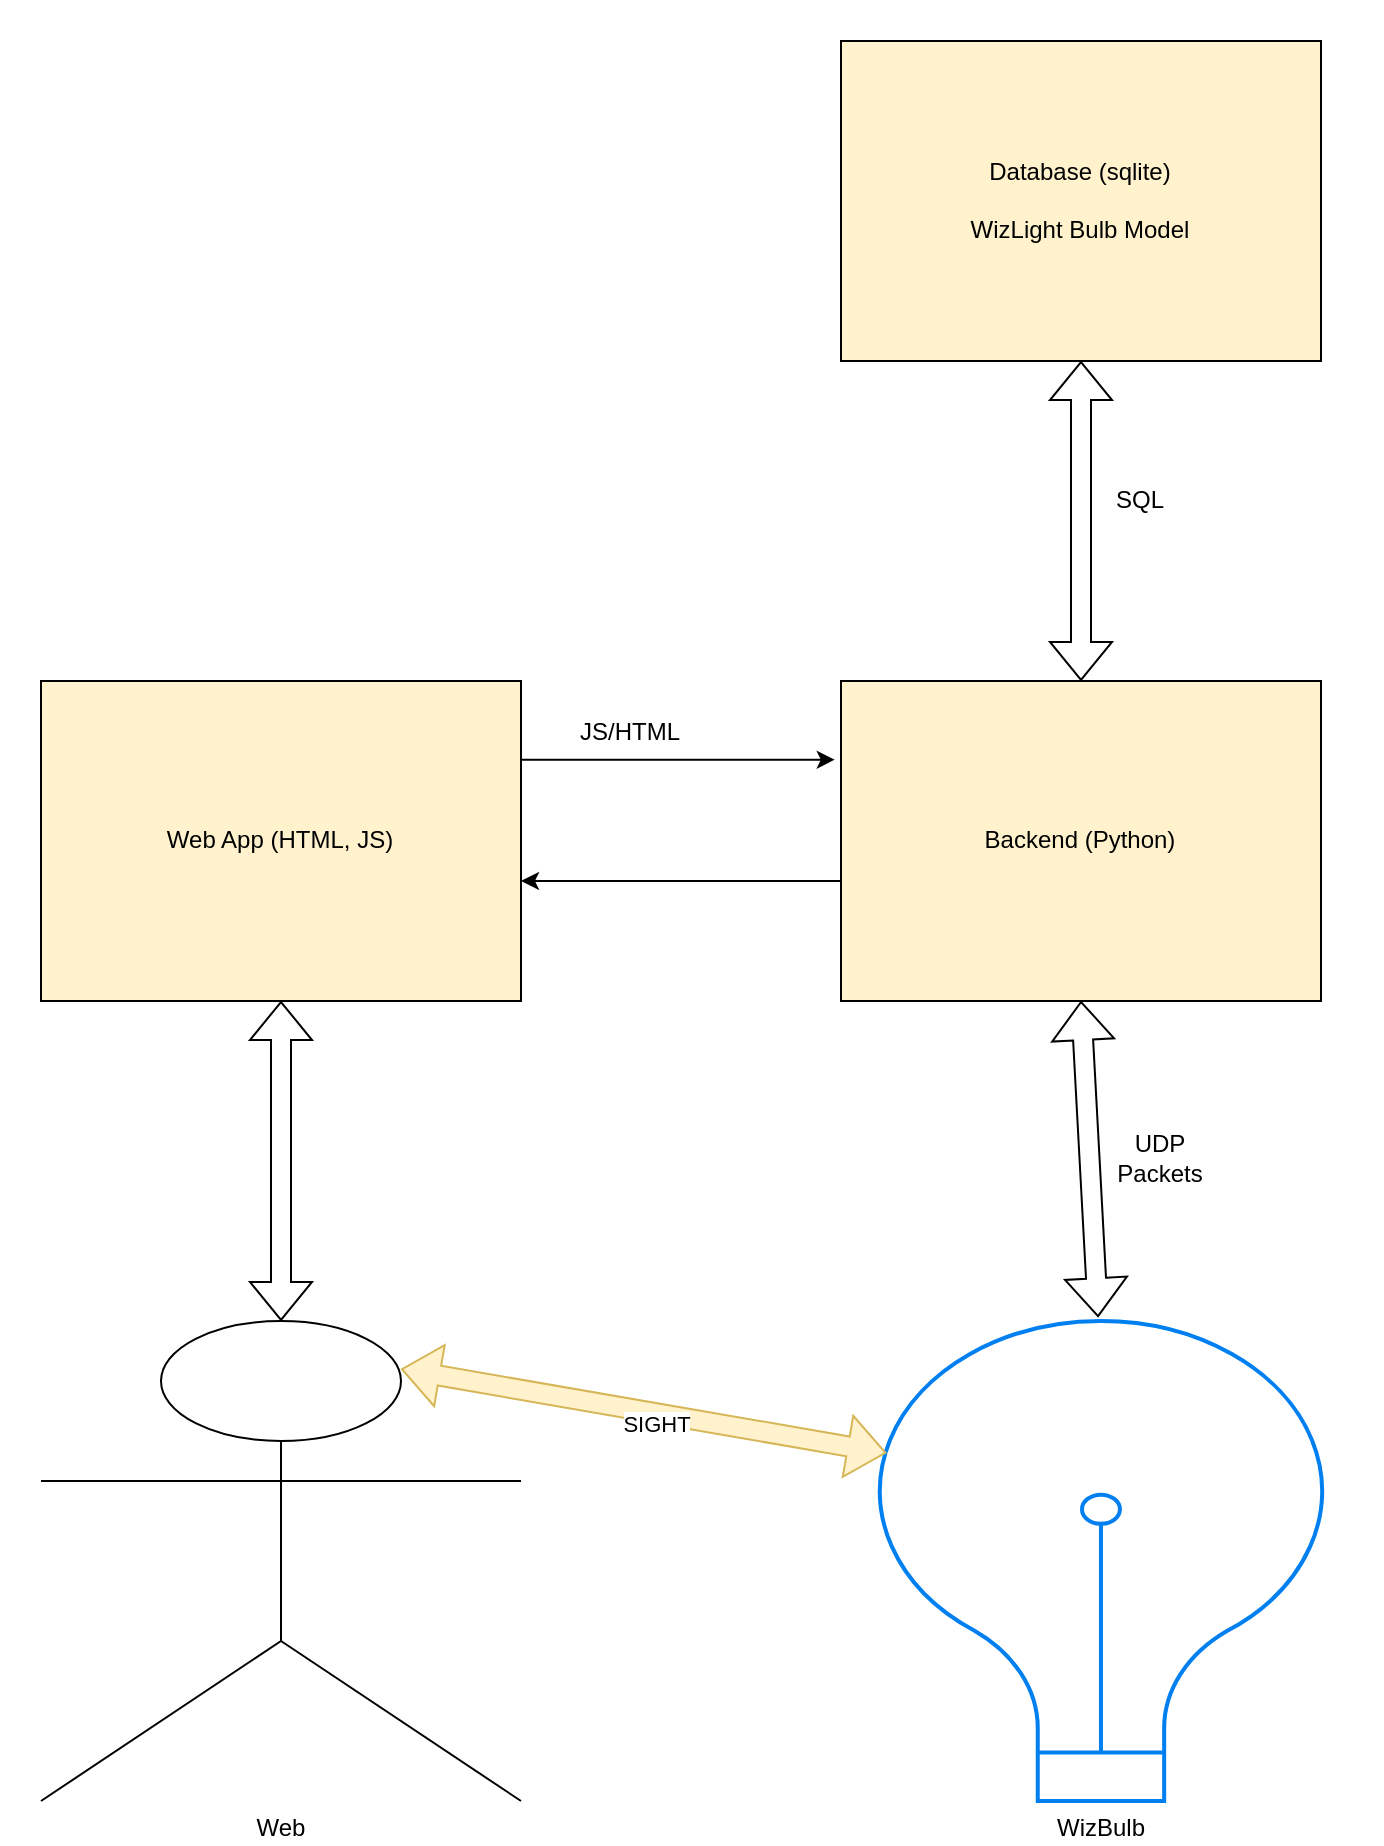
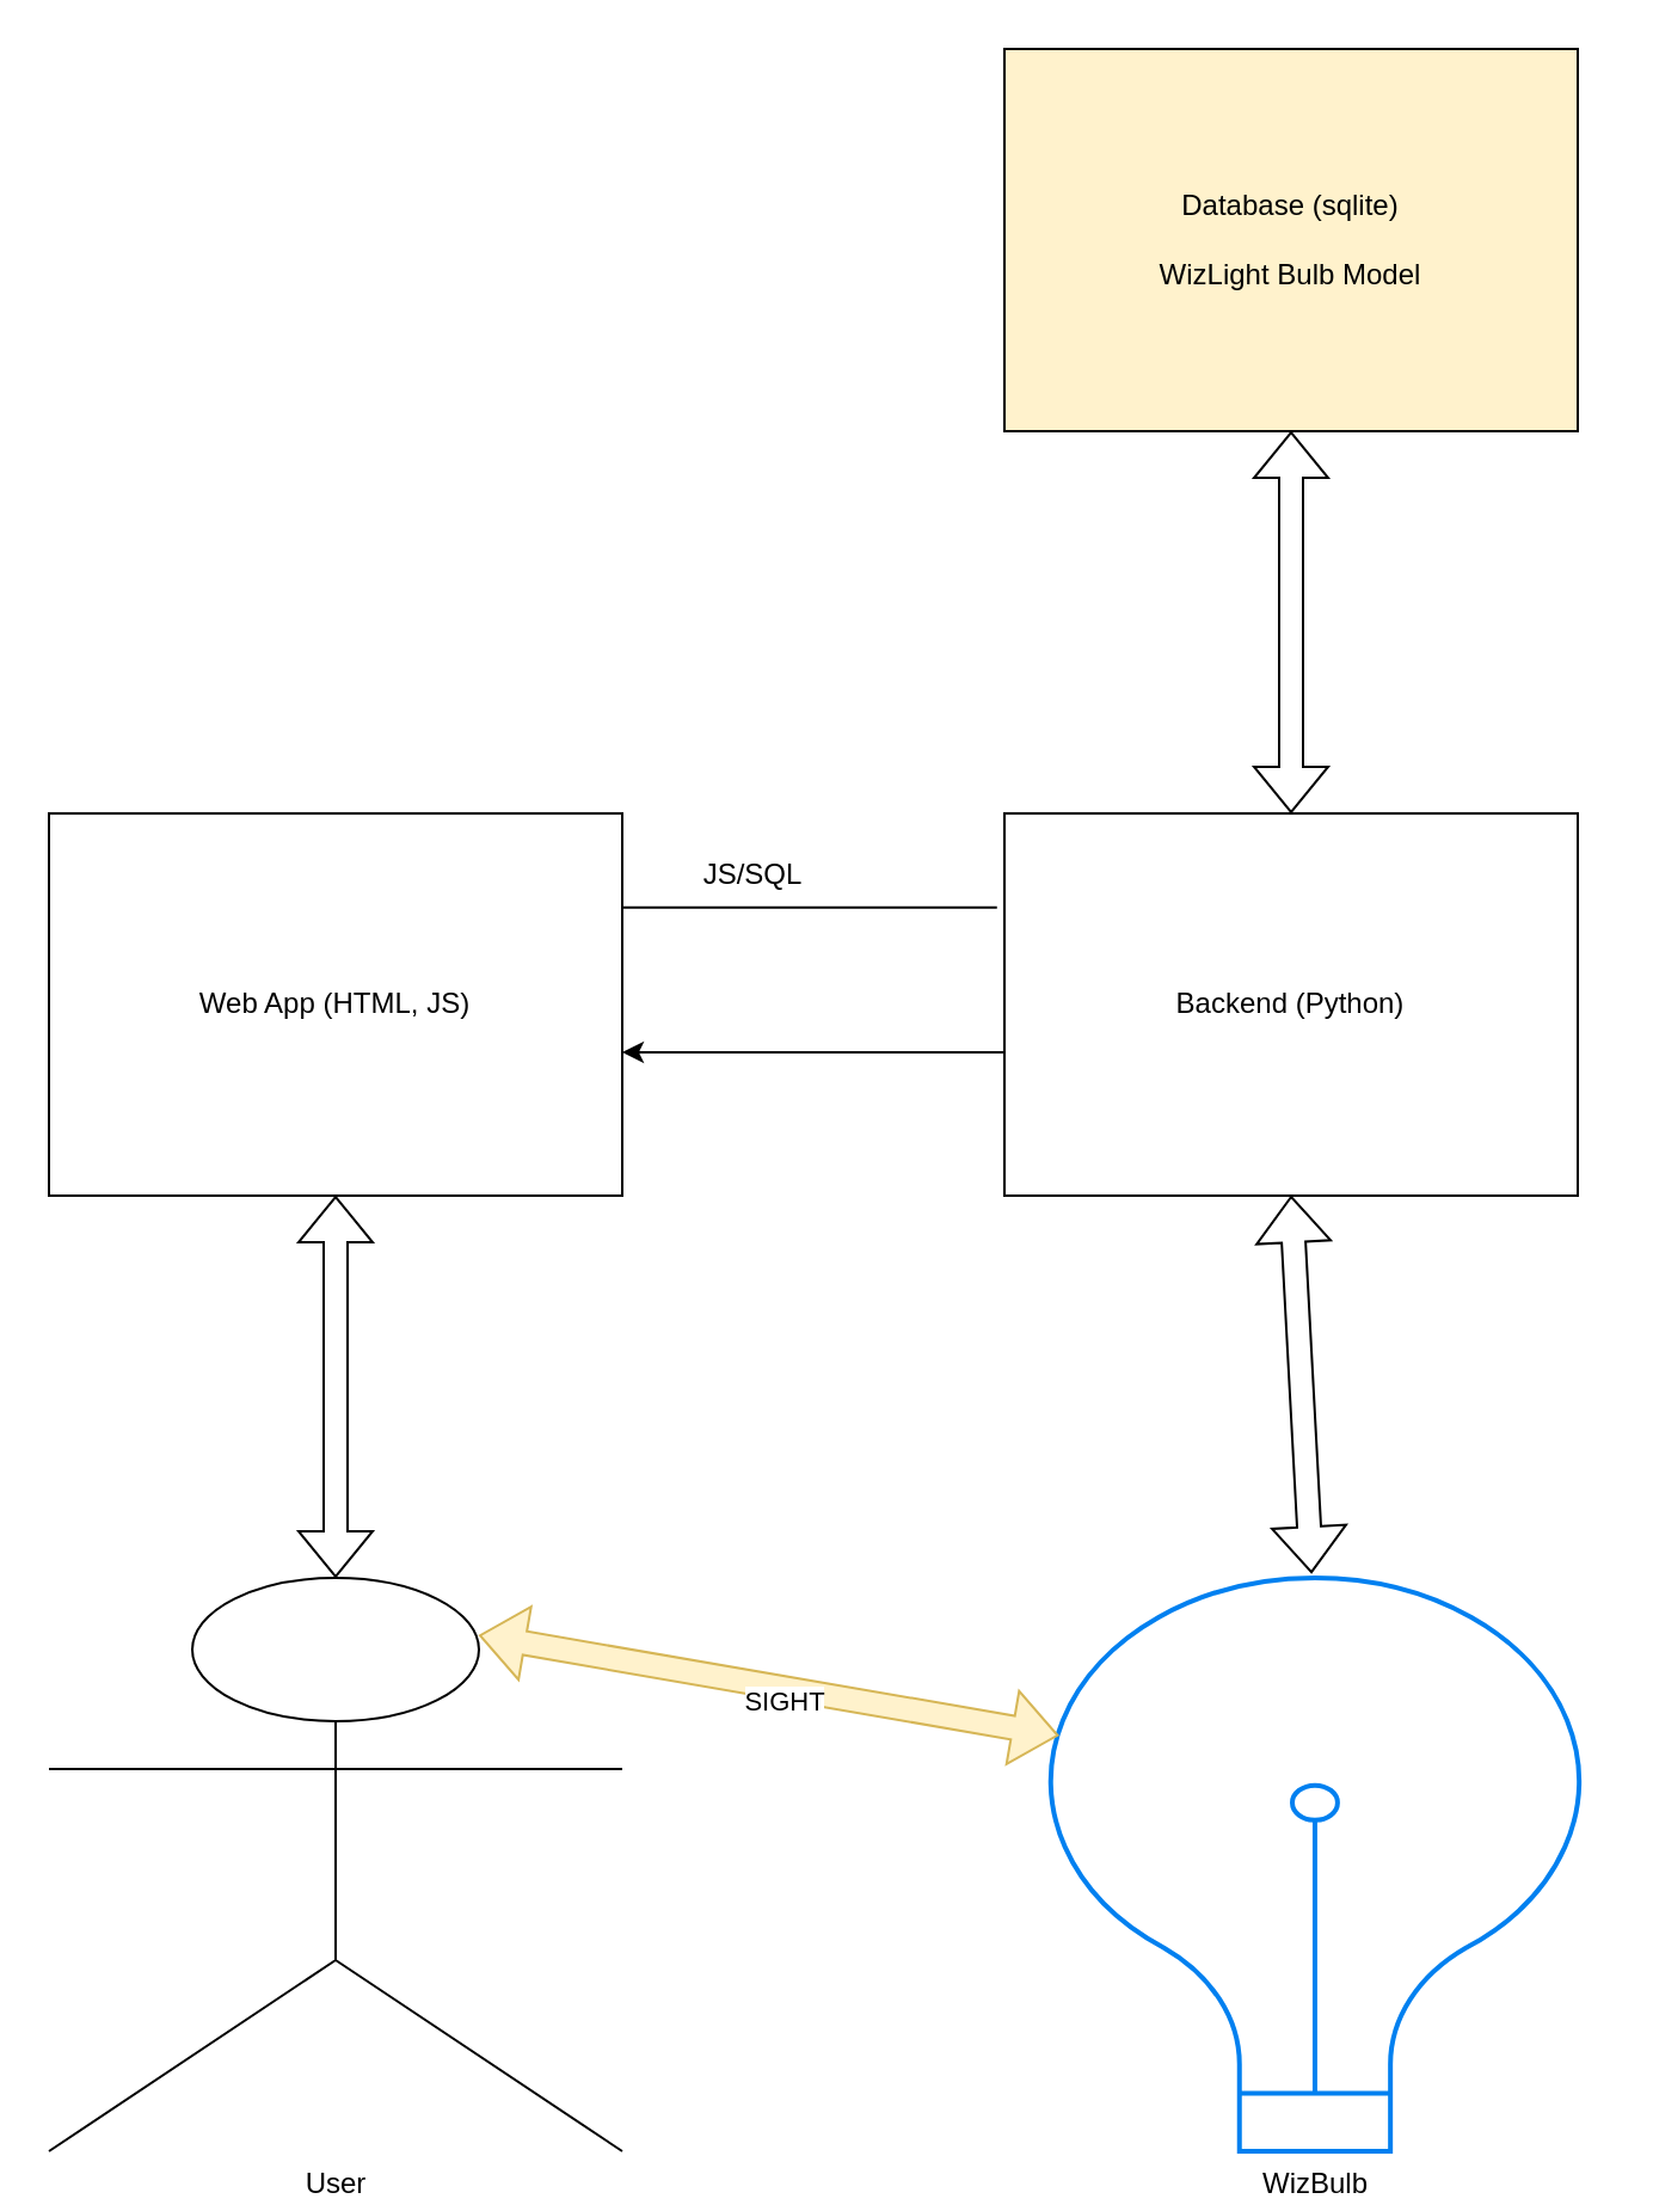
  <mxCell id="0" />
  <mxCell id="1" parent="0" />
- <mxCell id="2" value="Web App (HTML, JS)" style="rounded=0;whiteSpace=wrap;html=1;fillColor=#fff2cc;" parent="1" vertex="1"><mxGeometry x="20" y="340" width="240" height="160" as="geometry" /></mxCell>
+ <mxCell id="2" value="Web App (HTML, JS)" style="rounded=0;whiteSpace=wrap;html=1;" parent="1" vertex="1"><mxGeometry x="20" y="340" width="240" height="160" as="geometry" /></mxCell>
  <mxCell id="3" style="edgeStyle=orthogonalEdgeStyle;rounded=0;orthogonalLoop=1;jettySize=auto;html=1;" parent="1" source="4" edge="1"><mxGeometry relative="1" as="geometry"><mxPoint x="260" y="440" as="targetPoint" /><Array as="points"><mxPoint x="260" y="440" /></Array></mxGeometry></mxCell>
- <mxCell id="4" value="Backend (Python)" style="rounded=0;whiteSpace=wrap;html=1;fillColor=#fff2cc;" parent="1" vertex="1"><mxGeometry x="420" y="340" width="240" height="160" as="geometry" /></mxCell>
+ <mxCell id="4" value="Backend (Python)" style="rounded=0;whiteSpace=wrap;html=1;" parent="1" vertex="1"><mxGeometry x="420" y="340" width="240" height="160" as="geometry" /></mxCell>
  <mxCell id="5" value="Database (sqlite)&lt;div&gt;&lt;br&gt;&lt;/div&gt;&lt;div&gt;WizLight Bulb Model&lt;/div&gt;" style="rounded=0;whiteSpace=wrap;html=1;fillColor=#fff2cc;" parent="1" vertex="1"><mxGeometry x="420" y="20" width="240" height="160" as="geometry" /></mxCell>
- <mxCell id="6" value="&lt;div&gt;Web&lt;/div&gt;" style="shape=umlActor;verticalLabelPosition=bottom;verticalAlign=top;html=1;outlineConnect=0;" parent="1" vertex="1"><mxGeometry x="20" y="660" width="240" height="240" as="geometry" /></mxCell>
+ <mxCell id="6" value="&lt;div&gt;User&lt;/div&gt;" style="shape=umlActor;verticalLabelPosition=bottom;verticalAlign=top;html=1;outlineConnect=0;" parent="1" vertex="1"><mxGeometry x="20" y="660" width="240" height="240" as="geometry" /></mxCell>
  <mxCell id="7" value="&lt;div&gt;WizBulb&lt;/div&gt;" style="html=1;verticalLabelPosition=bottom;align=center;labelBackgroundColor=#ffffff;verticalAlign=top;strokeWidth=2;strokeColor=#0080F0;shadow=0;dashed=0;shape=mxgraph.ios7.icons.lightbulb;" parent="1" vertex="1"><mxGeometry x="430" y="660" width="240" height="240" as="geometry" /></mxCell>
  <mxCell id="8" value="" style="shape=flexArrow;endArrow=classic;startArrow=classic;html=1;rounded=0;entryX=0.5;entryY=1;entryDx=0;entryDy=0;exitX=0.5;exitY=0;exitDx=0;exitDy=0;exitPerimeter=0;" parent="1" source="6" target="2" edge="1"><mxGeometry width="100" height="100" relative="1" as="geometry"><mxPoint x="90" y="620" as="sourcePoint" /><mxPoint x="190" y="520" as="targetPoint" /></mxGeometry></mxCell>
  <mxCell id="9" value="" style="shape=flexArrow;endArrow=classic;startArrow=classic;html=1;rounded=0;exitX=0.75;exitY=0.1;exitDx=0;exitDy=0;exitPerimeter=0;entryX=0.053;entryY=0.275;entryDx=0;entryDy=0;entryPerimeter=0;fillColor=#fff2cc;strokeColor=#d6b656;" parent="1" source="6" target="7" edge="1"><mxGeometry width="100" height="100" relative="1" as="geometry"><mxPoint x="290" y="780" as="sourcePoint" /><mxPoint x="390" y="680" as="targetPoint" /></mxGeometry></mxCell>
  <mxCell id="10" value="SIGHT" style="edgeLabel;html=1;align=center;verticalAlign=middle;resizable=0;points=[];" vertex="1" connectable="0" parent="9"><mxGeometry x="0.056" y="-5" relative="1" as="geometry"><mxPoint as="offset" /></mxGeometry></mxCell>
  <mxCell id="11" value="" style="shape=flexArrow;endArrow=classic;startArrow=classic;html=1;rounded=0;entryX=0.5;entryY=1;entryDx=0;entryDy=0;exitX=0.494;exitY=-0.008;exitDx=0;exitDy=0;exitPerimeter=0;" parent="1" source="7" target="4" edge="1"><mxGeometry width="100" height="100" relative="1" as="geometry"><mxPoint x="500" y="660" as="sourcePoint" /><mxPoint x="600" y="560" as="targetPoint" /></mxGeometry></mxCell>
  <mxCell id="12" value="" style="shape=flexArrow;endArrow=classic;startArrow=classic;html=1;rounded=0;exitX=0.5;exitY=0;exitDx=0;exitDy=0;entryX=0.5;entryY=1;entryDx=0;entryDy=0;" parent="1" source="4" target="5" edge="1"><mxGeometry width="100" height="100" relative="1" as="geometry"><mxPoint x="530" y="290" as="sourcePoint" /><mxPoint x="630" y="190" as="targetPoint" /></mxGeometry></mxCell>
- <mxCell id="13" value="UDP Packets" style="text;html=1;align=center;verticalAlign=middle;whiteSpace=wrap;rounded=0;" parent="1" vertex="1"><mxGeometry x="550" y="564" width="60" height="30" as="geometry" /></mxCell>
- <mxCell id="14" style="edgeStyle=orthogonalEdgeStyle;rounded=0;orthogonalLoop=1;jettySize=auto;html=1;entryX=-0.013;entryY=0.246;entryDx=0;entryDy=0;entryPerimeter=0;" parent="1" source="2" target="4" edge="1"><mxGeometry relative="1" as="geometry"><Array as="points"><mxPoint x="340" y="380" /></Array></mxGeometry></mxCell>
- <mxCell id="15" value="JS/HTML" style="text;html=1;align=center;verticalAlign=middle;whiteSpace=wrap;rounded=0;" parent="1" vertex="1"><mxGeometry x="285" y="351" width="60" height="30" as="geometry" /></mxCell>
- <mxCell id="16" value="SQL" style="text;html=1;align=center;verticalAlign=middle;whiteSpace=wrap;rounded=0;" parent="1" vertex="1"><mxGeometry x="540" y="230" width="60" height="40" as="geometry" /></mxCell>
+ <mxCell id="14" style="edgeStyle=orthogonalEdgeStyle;rounded=0;orthogonalLoop=1;jettySize=auto;html=1;entryX=-0.013;entryY=0.246;entryDx=0;entryDy=0;entryPerimeter=0;endArrow=none;" parent="1" source="2" target="4" edge="1"><mxGeometry relative="1" as="geometry"><Array as="points"><mxPoint x="340" y="380" /></Array></mxGeometry></mxCell>
+ <mxCell id="15" value="JS/SQL" style="text;html=1;align=center;verticalAlign=middle;whiteSpace=wrap;rounded=0;" parent="1" vertex="1"><mxGeometry x="285" y="351" width="60" height="30" as="geometry" /></mxCell>
